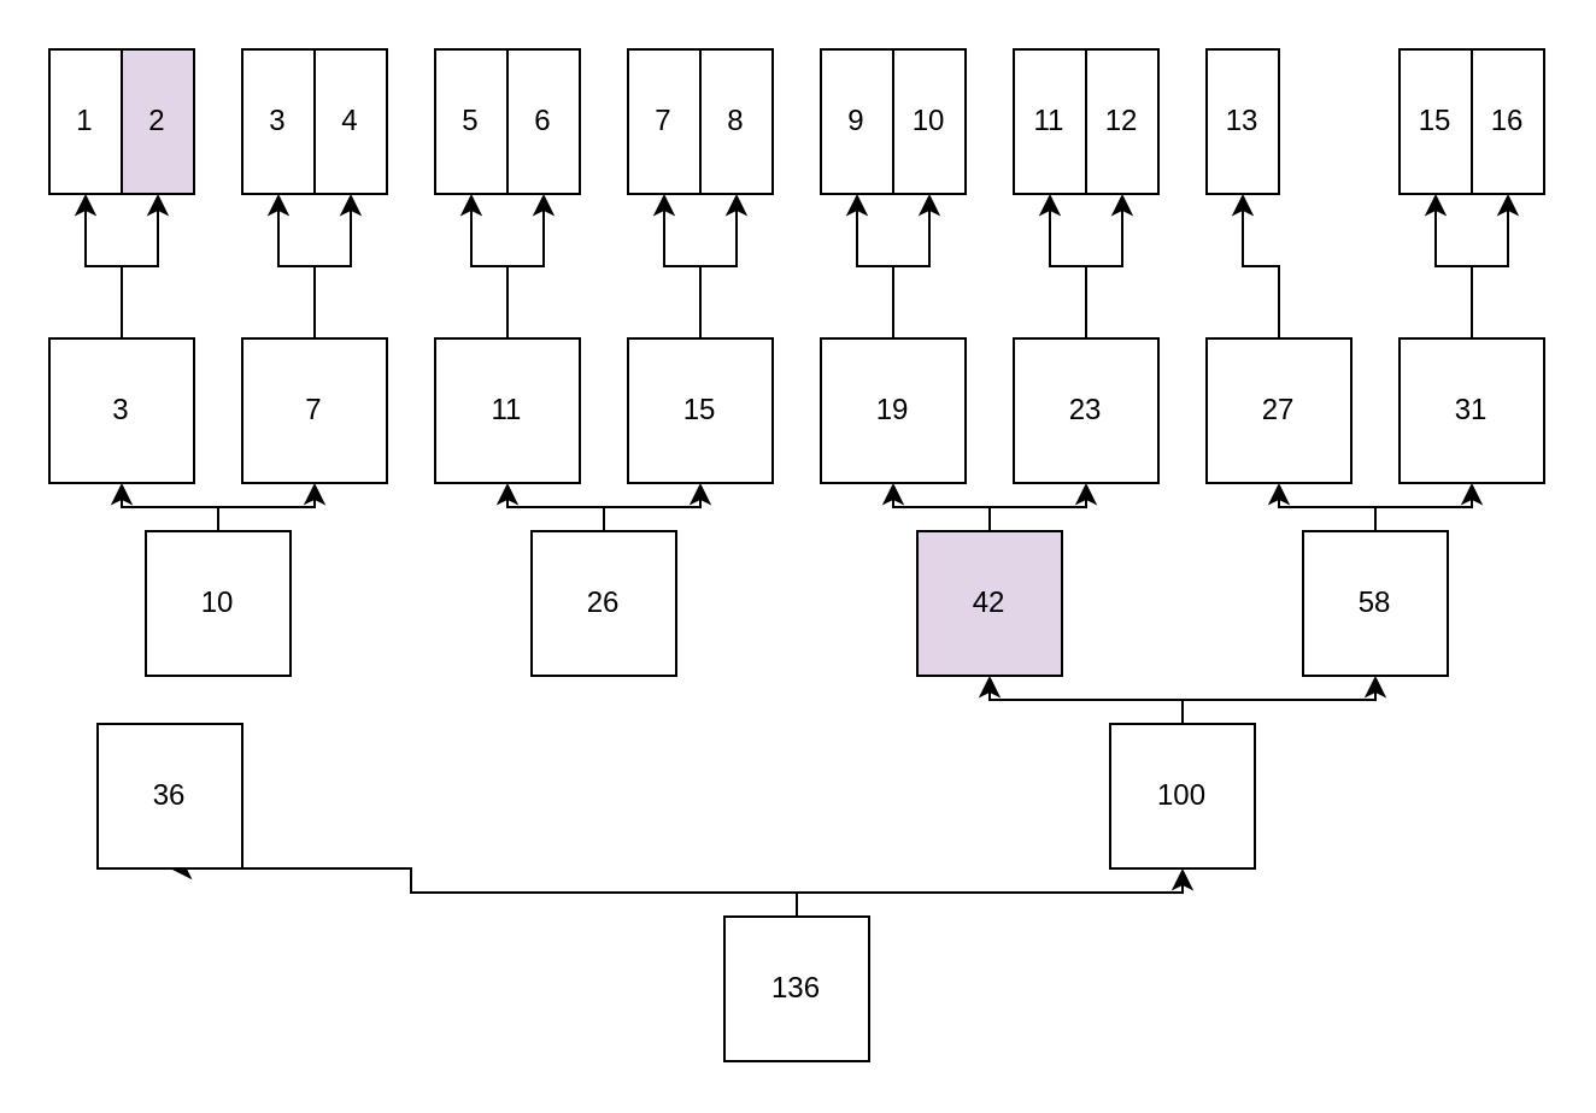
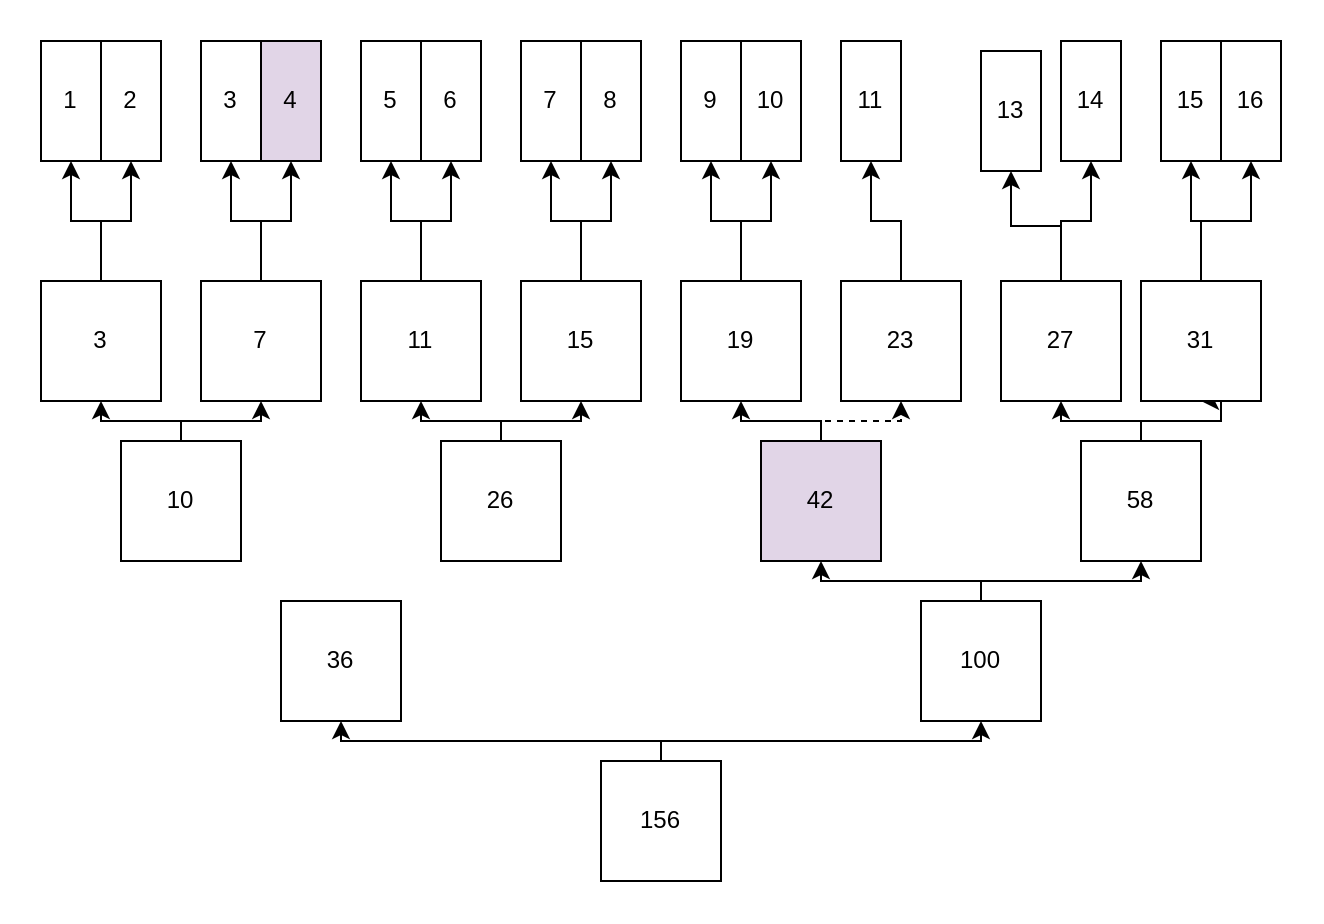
  <mxCell id="0" />
  <mxCell id="1" parent="0" />
  <mxCell id="2" style="edgeStyle=orthogonalEdgeStyle;rounded=0;orthogonalLoop=1;jettySize=auto;html=1;entryX=0.5;entryY=1;entryDx=0;entryDy=0;" edge="1" parent="1" source="4" target="5"><mxGeometry relative="1" as="geometry"><Array as="points"><mxPoint x="330" y="370" /><mxPoint x="170" y="370" /></Array></mxGeometry></mxCell>
  <mxCell id="3" style="edgeStyle=orthogonalEdgeStyle;rounded=0;orthogonalLoop=1;jettySize=auto;html=1;exitX=0.5;exitY=0;exitDx=0;exitDy=0;entryX=0.5;entryY=1;entryDx=0;entryDy=0;" edge="1" parent="1" source="4" target="8"><mxGeometry relative="1" as="geometry"><Array as="points"><mxPoint x="330" y="370" /><mxPoint x="490" y="370" /></Array></mxGeometry></mxCell>
- <mxCell id="4" value="136" style="rounded=0;whiteSpace=wrap;html=1;" vertex="1" parent="1"><mxGeometry x="300" y="380" width="60" height="60" as="geometry" /></mxCell>
- <mxCell id="5" value="36" style="rounded=0;whiteSpace=wrap;html=1;" vertex="1" parent="1"><mxGeometry x="40" y="300" width="60" height="60" as="geometry" /></mxCell>
+ <mxCell id="4" value="156" style="rounded=0;whiteSpace=wrap;html=1;" vertex="1" parent="1"><mxGeometry x="300" y="380" width="60" height="60" as="geometry" /></mxCell>
+ <mxCell id="5" value="36" style="rounded=0;whiteSpace=wrap;html=1;" vertex="1" parent="1"><mxGeometry x="140" y="300" width="60" height="60" as="geometry" /></mxCell>
  <mxCell id="6" style="edgeStyle=orthogonalEdgeStyle;rounded=0;orthogonalLoop=1;jettySize=auto;html=1;entryX=0.5;entryY=1;entryDx=0;entryDy=0;" edge="1" parent="1" source="8" target="17"><mxGeometry relative="1" as="geometry"><Array as="points"><mxPoint x="490" y="290" /><mxPoint x="570" y="290" /></Array></mxGeometry></mxCell>
  <mxCell id="7" style="edgeStyle=orthogonalEdgeStyle;rounded=0;orthogonalLoop=1;jettySize=auto;html=1;exitX=0.5;exitY=0;exitDx=0;exitDy=0;entryX=0.5;entryY=1;entryDx=0;entryDy=0;" edge="1" parent="1" source="8" target="20"><mxGeometry relative="1" as="geometry"><Array as="points"><mxPoint x="490" y="290" /><mxPoint x="410" y="290" /></Array></mxGeometry></mxCell>
  <mxCell id="8" value="100" style="rounded=0;whiteSpace=wrap;html=1;" vertex="1" parent="1"><mxGeometry x="460" y="300" width="60" height="60" as="geometry" /></mxCell>
  <mxCell id="9" style="edgeStyle=orthogonalEdgeStyle;rounded=0;orthogonalLoop=1;jettySize=auto;html=1;exitX=0.5;exitY=0;exitDx=0;exitDy=0;entryX=0.5;entryY=1;entryDx=0;entryDy=0;" edge="1" parent="1" source="11" target="26"><mxGeometry relative="1" as="geometry"><Array as="points"><mxPoint x="90" y="210" /><mxPoint x="130" y="210" /></Array></mxGeometry></mxCell>
  <mxCell id="10" style="edgeStyle=orthogonalEdgeStyle;rounded=0;orthogonalLoop=1;jettySize=auto;html=1;exitX=0.5;exitY=0;exitDx=0;exitDy=0;entryX=0.5;entryY=1;entryDx=0;entryDy=0;" edge="1" parent="1" source="11" target="23"><mxGeometry relative="1" as="geometry"><Array as="points"><mxPoint x="90" y="210" /><mxPoint x="50" y="210" /></Array></mxGeometry></mxCell>
  <mxCell id="11" value="10" style="rounded=0;whiteSpace=wrap;html=1;" vertex="1" parent="1"><mxGeometry x="60" y="220" width="60" height="60" as="geometry" /></mxCell>
  <mxCell id="12" style="edgeStyle=orthogonalEdgeStyle;rounded=0;orthogonalLoop=1;jettySize=auto;html=1;exitX=0.5;exitY=0;exitDx=0;exitDy=0;entryX=0.5;entryY=1;entryDx=0;entryDy=0;" edge="1" parent="1" source="14" target="32"><mxGeometry relative="1" as="geometry"><Array as="points"><mxPoint x="250" y="210" /><mxPoint x="290" y="210" /></Array></mxGeometry></mxCell>
  <mxCell id="13" style="edgeStyle=orthogonalEdgeStyle;rounded=0;orthogonalLoop=1;jettySize=auto;html=1;exitX=0.5;exitY=0;exitDx=0;exitDy=0;entryX=0.5;entryY=1;entryDx=0;entryDy=0;" edge="1" parent="1" source="14" target="29"><mxGeometry relative="1" as="geometry"><Array as="points"><mxPoint x="250" y="210" /><mxPoint x="210" y="210" /></Array></mxGeometry></mxCell>
  <mxCell id="14" value="26" style="rounded=0;whiteSpace=wrap;html=1;" vertex="1" parent="1"><mxGeometry x="220" y="220" width="60" height="60" as="geometry" /></mxCell>
  <mxCell id="15" style="edgeStyle=orthogonalEdgeStyle;rounded=0;orthogonalLoop=1;jettySize=auto;html=1;exitX=0.5;exitY=0;exitDx=0;exitDy=0;entryX=0.5;entryY=1;entryDx=0;entryDy=0;" edge="1" parent="1" source="17" target="44"><mxGeometry relative="1" as="geometry"><Array as="points"><mxPoint x="570" y="210" /><mxPoint x="610" y="210" /></Array></mxGeometry></mxCell>
  <mxCell id="16" style="edgeStyle=orthogonalEdgeStyle;rounded=0;orthogonalLoop=1;jettySize=auto;html=1;exitX=0.5;exitY=0;exitDx=0;exitDy=0;entryX=0.5;entryY=1;entryDx=0;entryDy=0;" edge="1" parent="1" source="17" target="41"><mxGeometry relative="1" as="geometry"><mxPoint x="510" y="240" as="targetPoint" /><Array as="points"><mxPoint x="570" y="210" /><mxPoint x="530" y="210" /></Array></mxGeometry></mxCell>
  <mxCell id="17" value="58" style="rounded=0;whiteSpace=wrap;html=1;" vertex="1" parent="1"><mxGeometry x="540" y="220" width="60" height="60" as="geometry" /></mxCell>
- <mxCell id="18" style="edgeStyle=orthogonalEdgeStyle;rounded=0;orthogonalLoop=1;jettySize=auto;html=1;entryX=0.5;entryY=1;entryDx=0;entryDy=0;" edge="1" parent="1" source="20" target="38"><mxGeometry relative="1" as="geometry"><Array as="points"><mxPoint x="410" y="210" /><mxPoint x="450" y="210" /></Array></mxGeometry></mxCell>
+ <mxCell id="18" style="edgeStyle=orthogonalEdgeStyle;rounded=0;orthogonalLoop=1;jettySize=auto;html=1;entryX=0.5;entryY=1;entryDx=0;entryDy=0;dashed=1;" edge="1" parent="1" source="20" target="38"><mxGeometry relative="1" as="geometry"><Array as="points"><mxPoint x="410" y="210" /><mxPoint x="450" y="210" /></Array></mxGeometry></mxCell>
  <mxCell id="19" style="edgeStyle=orthogonalEdgeStyle;rounded=0;orthogonalLoop=1;jettySize=auto;html=1;exitX=0.5;exitY=0;exitDx=0;exitDy=0;entryX=0.5;entryY=1;entryDx=0;entryDy=0;" edge="1" parent="1" source="20" target="35"><mxGeometry relative="1" as="geometry"><Array as="points"><mxPoint x="410" y="210" /><mxPoint x="370" y="210" /></Array></mxGeometry></mxCell>
  <mxCell id="20" value="42" style="rounded=0;whiteSpace=wrap;html=1;fillColor=#e1d5e7;" vertex="1" parent="1"><mxGeometry x="380" y="220" width="60" height="60" as="geometry" /></mxCell>
  <mxCell id="21" style="edgeStyle=orthogonalEdgeStyle;rounded=0;orthogonalLoop=1;jettySize=auto;html=1;entryX=0.5;entryY=1;entryDx=0;entryDy=0;" edge="1" parent="1" source="23" target="45"><mxGeometry relative="1" as="geometry" /></mxCell>
  <mxCell id="22" style="edgeStyle=orthogonalEdgeStyle;rounded=0;orthogonalLoop=1;jettySize=auto;html=1;exitX=0.5;exitY=0;exitDx=0;exitDy=0;entryX=0.5;entryY=1;entryDx=0;entryDy=0;" edge="1" parent="1" source="23" target="46"><mxGeometry relative="1" as="geometry" /></mxCell>
  <mxCell id="23" value="3" style="rounded=0;whiteSpace=wrap;html=1;" vertex="1" parent="1"><mxGeometry x="20" y="140" width="60" height="60" as="geometry" /></mxCell>
  <mxCell id="24" style="edgeStyle=orthogonalEdgeStyle;rounded=0;orthogonalLoop=1;jettySize=auto;html=1;exitX=0.5;exitY=0;exitDx=0;exitDy=0;entryX=0.5;entryY=1;entryDx=0;entryDy=0;" edge="1" parent="1" source="26" target="47"><mxGeometry relative="1" as="geometry" /></mxCell>
  <mxCell id="25" style="edgeStyle=orthogonalEdgeStyle;rounded=0;orthogonalLoop=1;jettySize=auto;html=1;exitX=0.5;exitY=0;exitDx=0;exitDy=0;entryX=0.5;entryY=1;entryDx=0;entryDy=0;" edge="1" parent="1" source="26" target="48"><mxGeometry relative="1" as="geometry" /></mxCell>
  <mxCell id="26" value="7" style="rounded=0;whiteSpace=wrap;html=1;" vertex="1" parent="1"><mxGeometry x="100" y="140" width="60" height="60" as="geometry" /></mxCell>
  <mxCell id="27" style="edgeStyle=orthogonalEdgeStyle;rounded=0;orthogonalLoop=1;jettySize=auto;html=1;exitX=0.5;exitY=0;exitDx=0;exitDy=0;entryX=0.5;entryY=1;entryDx=0;entryDy=0;" edge="1" parent="1" source="29" target="49"><mxGeometry relative="1" as="geometry" /></mxCell>
  <mxCell id="28" style="edgeStyle=orthogonalEdgeStyle;rounded=0;orthogonalLoop=1;jettySize=auto;html=1;exitX=0.5;exitY=0;exitDx=0;exitDy=0;entryX=0.5;entryY=1;entryDx=0;entryDy=0;" edge="1" parent="1" source="29" target="50"><mxGeometry relative="1" as="geometry" /></mxCell>
  <mxCell id="29" value="11" style="rounded=0;whiteSpace=wrap;html=1;" vertex="1" parent="1"><mxGeometry x="180" y="140" width="60" height="60" as="geometry" /></mxCell>
  <mxCell id="30" value="" style="edgeStyle=orthogonalEdgeStyle;rounded=0;orthogonalLoop=1;jettySize=auto;html=1;" edge="1" parent="1" source="32" target="52"><mxGeometry relative="1" as="geometry" /></mxCell>
  <mxCell id="31" style="edgeStyle=orthogonalEdgeStyle;rounded=0;orthogonalLoop=1;jettySize=auto;html=1;exitX=0.5;exitY=0;exitDx=0;exitDy=0;entryX=0.5;entryY=1;entryDx=0;entryDy=0;" edge="1" parent="1" source="32" target="51"><mxGeometry relative="1" as="geometry" /></mxCell>
  <mxCell id="32" value="15" style="rounded=0;whiteSpace=wrap;html=1;" vertex="1" parent="1"><mxGeometry x="260" y="140" width="60" height="60" as="geometry" /></mxCell>
  <mxCell id="33" value="" style="edgeStyle=orthogonalEdgeStyle;rounded=0;orthogonalLoop=1;jettySize=auto;html=1;" edge="1" parent="1" source="35" target="54"><mxGeometry relative="1" as="geometry" /></mxCell>
  <mxCell id="34" style="edgeStyle=orthogonalEdgeStyle;rounded=0;orthogonalLoop=1;jettySize=auto;html=1;exitX=0.5;exitY=0;exitDx=0;exitDy=0;entryX=0.5;entryY=1;entryDx=0;entryDy=0;" edge="1" parent="1" source="35" target="53"><mxGeometry relative="1" as="geometry" /></mxCell>
  <mxCell id="35" value="19" style="rounded=0;whiteSpace=wrap;html=1;" vertex="1" parent="1"><mxGeometry x="340" y="140" width="60" height="60" as="geometry" /></mxCell>
- <mxCell id="36" value="" style="edgeStyle=orthogonalEdgeStyle;rounded=0;orthogonalLoop=1;jettySize=auto;html=1;" edge="1" parent="1" source="38" target="56"><mxGeometry relative="1" as="geometry" /></mxCell>
  <mxCell id="37" style="edgeStyle=orthogonalEdgeStyle;rounded=0;orthogonalLoop=1;jettySize=auto;html=1;exitX=0.5;exitY=0;exitDx=0;exitDy=0;entryX=0.5;entryY=1;entryDx=0;entryDy=0;" edge="1" parent="1" source="38" target="55"><mxGeometry relative="1" as="geometry" /></mxCell>
  <mxCell id="38" value="23" style="rounded=0;whiteSpace=wrap;html=1;" vertex="1" parent="1"><mxGeometry x="420" y="140" width="60" height="60" as="geometry" /></mxCell>
+ <mxCell id="39" value="" style="edgeStyle=orthogonalEdgeStyle;rounded=0;orthogonalLoop=1;jettySize=auto;html=1;" edge="1" parent="1" source="41" target="58"><mxGeometry relative="1" as="geometry" /></mxCell>
  <mxCell id="40" style="edgeStyle=orthogonalEdgeStyle;rounded=0;orthogonalLoop=1;jettySize=auto;html=1;exitX=0.5;exitY=0;exitDx=0;exitDy=0;entryX=0.5;entryY=1;entryDx=0;entryDy=0;" edge="1" parent="1" source="41" target="57"><mxGeometry relative="1" as="geometry" /></mxCell>
  <mxCell id="41" value="27" style="rounded=0;whiteSpace=wrap;html=1;" vertex="1" parent="1"><mxGeometry x="500" y="140" width="60" height="60" as="geometry" /></mxCell>
  <mxCell id="42" value="" style="edgeStyle=orthogonalEdgeStyle;rounded=0;orthogonalLoop=1;jettySize=auto;html=1;" edge="1" parent="1" source="44" target="60"><mxGeometry relative="1" as="geometry" /></mxCell>
  <mxCell id="43" style="edgeStyle=orthogonalEdgeStyle;rounded=0;orthogonalLoop=1;jettySize=auto;html=1;exitX=0.5;exitY=0;exitDx=0;exitDy=0;entryX=0.5;entryY=1;entryDx=0;entryDy=0;" edge="1" parent="1" source="44" target="59"><mxGeometry relative="1" as="geometry" /></mxCell>
- <mxCell id="44" value="31" style="rounded=0;whiteSpace=wrap;html=1;" vertex="1" parent="1"><mxGeometry x="580" y="140" width="60" height="60" as="geometry" /></mxCell>
+ <mxCell id="44" value="31" style="rounded=0;whiteSpace=wrap;html=1;" vertex="1" parent="1"><mxGeometry x="570" y="140" width="60" height="60" as="geometry" /></mxCell>
  <mxCell id="45" value="1" style="rounded=0;whiteSpace=wrap;html=1;" vertex="1" parent="1"><mxGeometry x="20" y="20" width="30" height="60" as="geometry" /></mxCell>
- <mxCell id="46" value="2" style="rounded=0;whiteSpace=wrap;html=1;fillColor=#e1d5e7;" vertex="1" parent="1"><mxGeometry x="50" y="20" width="30" height="60" as="geometry" /></mxCell>
+ <mxCell id="46" value="2" style="rounded=0;whiteSpace=wrap;html=1;" vertex="1" parent="1"><mxGeometry x="50" y="20" width="30" height="60" as="geometry" /></mxCell>
  <mxCell id="47" value="3" style="rounded=0;whiteSpace=wrap;html=1;" vertex="1" parent="1"><mxGeometry x="100" y="20" width="30" height="60" as="geometry" /></mxCell>
- <mxCell id="48" value="4" style="rounded=0;whiteSpace=wrap;html=1;" vertex="1" parent="1"><mxGeometry x="130" y="20" width="30" height="60" as="geometry" /></mxCell>
+ <mxCell id="48" value="4" style="rounded=0;whiteSpace=wrap;html=1;fillColor=#e1d5e7;" vertex="1" parent="1"><mxGeometry x="130" y="20" width="30" height="60" as="geometry" /></mxCell>
  <mxCell id="49" value="5" style="rounded=0;whiteSpace=wrap;html=1;" vertex="1" parent="1"><mxGeometry x="180" y="20" width="30" height="60" as="geometry" /></mxCell>
  <mxCell id="50" value="6" style="rounded=0;whiteSpace=wrap;html=1;" vertex="1" parent="1"><mxGeometry x="210" y="20" width="30" height="60" as="geometry" /></mxCell>
  <mxCell id="51" value="7" style="rounded=0;whiteSpace=wrap;html=1;" vertex="1" parent="1"><mxGeometry x="260" y="20" width="30" height="60" as="geometry" /></mxCell>
  <mxCell id="52" value="8" style="rounded=0;whiteSpace=wrap;html=1;" vertex="1" parent="1"><mxGeometry x="290" y="20" width="30" height="60" as="geometry" /></mxCell>
  <mxCell id="53" value="9" style="rounded=0;whiteSpace=wrap;html=1;" vertex="1" parent="1"><mxGeometry x="340" y="20" width="30" height="60" as="geometry" /></mxCell>
  <mxCell id="54" value="10" style="rounded=0;whiteSpace=wrap;html=1;" vertex="1" parent="1"><mxGeometry x="370" y="20" width="30" height="60" as="geometry" /></mxCell>
  <mxCell id="55" value="11" style="rounded=0;whiteSpace=wrap;html=1;" vertex="1" parent="1"><mxGeometry x="420" y="20" width="30" height="60" as="geometry" /></mxCell>
- <mxCell id="56" value="12" style="rounded=0;whiteSpace=wrap;html=1;" vertex="1" parent="1"><mxGeometry x="450" y="20" width="30" height="60" as="geometry" /></mxCell>
- <mxCell id="57" value="13" style="rounded=0;whiteSpace=wrap;html=1;" vertex="1" parent="1"><mxGeometry x="500" y="20" width="30" height="60" as="geometry" /></mxCell>
+ <mxCell id="57" value="13" style="rounded=0;whiteSpace=wrap;html=1;" vertex="1" parent="1"><mxGeometry x="490" y="25" width="30" height="60" as="geometry" /></mxCell>
+ <mxCell id="58" value="14" style="rounded=0;whiteSpace=wrap;html=1;" vertex="1" parent="1"><mxGeometry x="530" y="20" width="30" height="60" as="geometry" /></mxCell>
  <mxCell id="59" value="15" style="rounded=0;whiteSpace=wrap;html=1;" vertex="1" parent="1"><mxGeometry x="580" y="20" width="30" height="60" as="geometry" /></mxCell>
  <mxCell id="60" value="16" style="rounded=0;whiteSpace=wrap;html=1;" vertex="1" parent="1"><mxGeometry x="610" y="20" width="30" height="60" as="geometry" /></mxCell>
